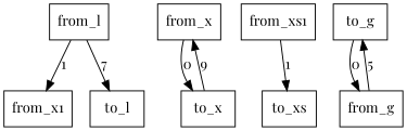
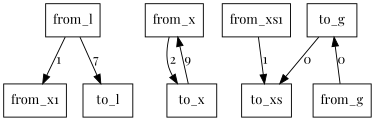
  digraph {
    fontname="Playfair Display"
    rankdir=TB
    node [fillcolor=white fontname="Playfair Display" shape=box style=filled]
    edge [fontname="Playfair Display"]
    n1 [label=<from_x1>]
    n2 [label=<from_x>]
    n3 [label=<to_x>]
    n4 [label=<from_l>]
    n5 [label=<to_l>]
    n6 [label=<from_xs1>]
    n7 [label=<to_xs>]
    n8 [label=<from_g>]
    n9 [label=<to_g>]
-   n2 -> n3 [label=0]
+   n2 -> n3 [label=2]
    n3 -> n2 [label=9]
    n4 -> n1 [label=1]
    n4 -> n5 [label=7]
    n6 -> n7 [label=1]
-   n8 -> n9 [label=5]
-   n9 -> n8 [label=0]
+   n8 -> n9 [label=0]
+   n9 -> n7 [label=0]
  }
